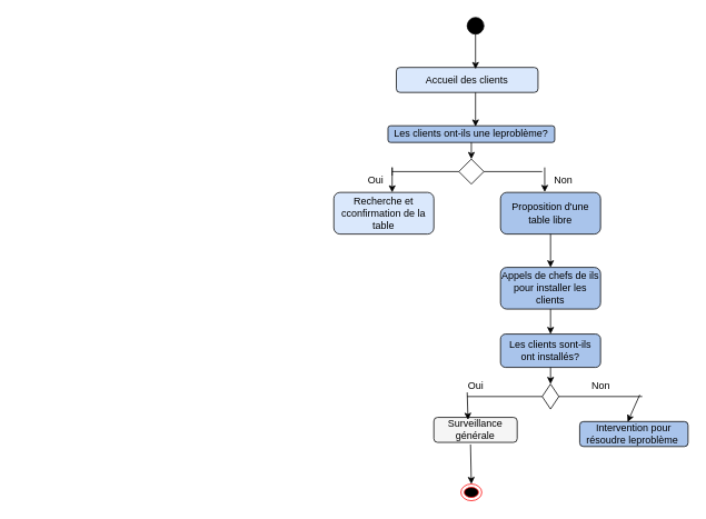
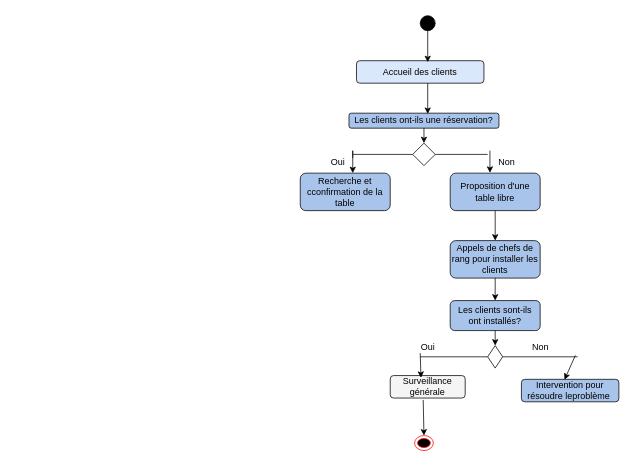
  <mxCell id="0" />
  <mxCell id="1" parent="0" />
  <mxCell id="2" value="&lt;div&gt;&lt;div&gt;&lt;br&gt;&lt;/div&gt;&lt;/div&gt;" style="text;html=1;align=center;verticalAlign=middle;resizable=0;points=[];autosize=1;strokeColor=none;fillColor=none;" vertex="1" parent="1"><mxGeometry x="20" y="248" width="20" height="30" as="geometry" /></mxCell>
  <mxCell id="3" value="Accueil des clients" style="rounded=1;whiteSpace=wrap;html=1;fillColor=#dae8fc;" vertex="1" parent="1"><mxGeometry x="475" y="80" width="170" height="30" as="geometry" /></mxCell>
- <mxCell id="4" value="Les clients ont-ils une leproblème?" style="rounded=1;whiteSpace=wrap;html=1;fillColor=#A9C4EB;" vertex="1" parent="1"><mxGeometry x="465" y="150" width="200" height="20" as="geometry" /></mxCell>
- <mxCell id="5" value="Recherche et cconfirmation de la table" style="rounded=1;whiteSpace=wrap;html=1;fillColor=#dae8fc;" vertex="1" parent="1"><mxGeometry x="400" y="230" width="120" height="50" as="geometry" /></mxCell>
+ <mxCell id="4" value="Les clients ont-ils une réservation?" style="rounded=1;whiteSpace=wrap;html=1;fillColor=#A9C4EB;" vertex="1" parent="1"><mxGeometry x="465" y="150" width="200" height="20" as="geometry" /></mxCell>
+ <mxCell id="5" value="Recherche et cconfirmation de la table" style="rounded=1;whiteSpace=wrap;html=1;fillColor=#A9C4EB;" vertex="1" parent="1"><mxGeometry x="400" y="230" width="120" height="50" as="geometry" /></mxCell>
  <mxCell id="6" value="Proposition d'une table libre" style="rounded=1;whiteSpace=wrap;html=1;fillColor=#A9C4EB;" vertex="1" parent="1"><mxGeometry x="600" y="230" width="120" height="50" as="geometry" /></mxCell>
  <mxCell id="7" value="" style="rhombus;whiteSpace=wrap;html=1;" vertex="1" parent="1"><mxGeometry x="550" y="190" width="30" height="30" as="geometry" /></mxCell>
  <mxCell id="8" value="" style="endArrow=none;html=1;rounded=0;exitX=1;exitY=0.5;exitDx=0;exitDy=0;" edge="1" parent="1" source="7"><mxGeometry width="50" height="50" relative="1" as="geometry"><mxPoint x="590" y="210" as="sourcePoint" /><mxPoint x="650" y="205" as="targetPoint" /></mxGeometry></mxCell>
  <mxCell id="9" value="" style="endArrow=none;html=1;rounded=0;entryX=0;entryY=0.5;entryDx=0;entryDy=0;" edge="1" parent="1" target="7"><mxGeometry width="50" height="50" relative="1" as="geometry"><mxPoint x="470" y="205" as="sourcePoint" /><mxPoint x="440" as="targetPoint" y="200" /></mxGeometry></mxCell>
  <mxCell id="10" value="" style="endArrow=classic;html=1;rounded=0;" edge="1" parent="1"><mxGeometry width="50" height="50" relative="1" as="geometry"><mxPoint x="470" y="210" as="sourcePoint" /><mxPoint x="470" y="230" as="targetPoint" /><Array as="points"><mxPoint x="470" y="200" /><mxPoint x="470" y="210" /></Array></mxGeometry></mxCell>
  <mxCell id="11" value="" style="endArrow=classic;html=1;rounded=0;entryX=0.442;entryY=-0.01;entryDx=0;entryDy=0;entryPerimeter=0;" edge="1" parent="1" target="6"><mxGeometry width="50" height="50" relative="1" as="geometry"><mxPoint x="653" as="sourcePoint" y="200" /><mxPoint x="690" y="160" as="targetPoint" /></mxGeometry></mxCell>
- <mxCell id="12" value="Appels de chefs de ils pour installer les clients" style="rounded=1;whiteSpace=wrap;html=1;fillColor=#A9C4EB;" vertex="1" parent="1"><mxGeometry x="600" y="320" width="120" height="50" as="geometry" /></mxCell>
+ <mxCell id="12" value="Appels de chefs de rang pour installer les clients" style="rounded=1;whiteSpace=wrap;html=1;fillColor=#A9C4EB;" vertex="1" parent="1"><mxGeometry x="600" y="320" width="120" height="50" as="geometry" /></mxCell>
  <mxCell id="13" value="Les clients sont-ils ont installés?" style="rounded=1;whiteSpace=wrap;html=1;fillColor=#A9C4EB;" vertex="1" parent="1"><mxGeometry x="600" y="400" width="120" height="40" as="geometry" /></mxCell>
  <mxCell id="14" value="Surveillance générale" style="rounded=1;whiteSpace=wrap;html=1;fillColor=#f5f5f5;" vertex="1" parent="1"><mxGeometry x="520" y="500" width="100" height="30" as="geometry" /></mxCell>
  <mxCell id="15" value="Intervention pour résoudre leproblème&amp;nbsp;" style="rounded=1;whiteSpace=wrap;html=1;fillColor=#A9C4EB;" vertex="1" parent="1"><mxGeometry x="695" y="505" width="130" height="30" as="geometry" /></mxCell>
  <mxCell id="16" value="" style="rhombus;whiteSpace=wrap;html=1;" vertex="1" parent="1"><mxGeometry x="650" y="460" width="20" height="30" as="geometry" /></mxCell>
  <mxCell id="17" value="" style="endArrow=classic;html=1;rounded=0;entryX=0.5;entryY=0;entryDx=0;entryDy=0;" edge="1" parent="1" target="16"><mxGeometry width="50" height="50" relative="1" as="geometry"><mxPoint x="660" y="440" as="sourcePoint" /><mxPoint x="710" y="390" as="targetPoint" /></mxGeometry></mxCell>
  <mxCell id="18" value="" style="endArrow=classic;html=1;rounded=0;exitX=1;exitY=0.5;exitDx=0;exitDy=0;entryX=0.442;entryY=0.017;entryDx=0;entryDy=0;entryPerimeter=0;" edge="1" parent="1" target="15"><mxGeometry width="50" height="50" relative="1" as="geometry"><mxPoint x="767" y="473" as="sourcePoint" /><mxPoint x="837" y="428" as="targetPoint" /></mxGeometry></mxCell>
  <mxCell id="19" value="" style="endArrow=classic;html=1;rounded=0;entryX=0.41;entryY=0.1;entryDx=0;entryDy=0;entryPerimeter=0;" edge="1" parent="1" target="14"><mxGeometry width="50" height="50" relative="1" as="geometry"><mxPoint x="560" y="470" as="sourcePoint" /><mxPoint x="360" y="430" as="targetPoint" /></mxGeometry></mxCell>
  <mxCell id="20" value="" style="endArrow=none;html=1;rounded=0;exitX=1;exitY=0.5;exitDx=0;exitDy=0;" edge="1" parent="1" source="16"><mxGeometry width="50" height="50" relative="1" as="geometry"><mxPoint x="690" y="480" as="sourcePoint" /><mxPoint x="770" y="475" as="targetPoint" /></mxGeometry></mxCell>
  <mxCell id="21" value="" style="endArrow=none;html=1;rounded=0;entryX=0;entryY=0.5;entryDx=0;entryDy=0;" edge="1" parent="1" target="16"><mxGeometry width="50" height="50" relative="1" as="geometry"><mxPoint x="560" y="475" as="sourcePoint" /><mxPoint x="650" y="470" as="targetPoint" /></mxGeometry></mxCell>
  <mxCell id="22" value="" style="ellipse;html=1;shape=endState;fillColor=#000000;strokeColor=#ff0000;" vertex="1" parent="1"><mxGeometry x="552.5" y="580" width="25" height="20" as="geometry" /></mxCell>
  <mxCell id="23" value="" style="endArrow=classic;html=1;rounded=0;entryX=0.5;entryY=0;entryDx=0;entryDy=0;exitX=0.44;exitY=1.083;exitDx=0;exitDy=0;exitPerimeter=0;" edge="1" parent="1" source="14" target="22"><mxGeometry width="50" height="50" relative="1" as="geometry"><mxPoint x="570" y="550" as="sourcePoint" /><mxPoint x="620" y="500" as="targetPoint" /></mxGeometry></mxCell>
  <mxCell id="24" value="" style="ellipse;whiteSpace=wrap;html=1;aspect=fixed;fillColor=#000000;" vertex="1" parent="1"><mxGeometry x="560" y="20" width="20" height="20" as="geometry" /></mxCell>
  <mxCell id="25" value="" style="endArrow=classic;html=1;rounded=0;exitX=0.5;exitY=1;exitDx=0;exitDy=0;" edge="1" parent="1" source="24"><mxGeometry width="50" height="50" relative="1" as="geometry"><mxPoint x="560" y="60" as="sourcePoint" /><mxPoint x="570" y="82" as="targetPoint" /></mxGeometry></mxCell>
  <mxCell id="26" value="" style="endArrow=classic;html=1;rounded=0;" edge="1" parent="1"><mxGeometry width="50" height="50" relative="1" as="geometry"><mxPoint x="570" y="110" as="sourcePoint" /><mxPoint x="570" y="151" as="targetPoint" /></mxGeometry></mxCell>
  <mxCell id="27" value="" style="endArrow=classic;html=1;rounded=0;exitX=0.5;exitY=1;exitDx=0;exitDy=0;entryX=0.5;entryY=0;entryDx=0;entryDy=0;" edge="1" parent="1" source="4" target="7"><mxGeometry width="50" height="50" relative="1" as="geometry"><mxPoint x="600" y="190" as="sourcePoint" /><mxPoint x="650" y="140" as="targetPoint" /></mxGeometry></mxCell>
  <mxCell id="28" value="" style="endArrow=classic;html=1;rounded=0;entryX=0.5;entryY=0;entryDx=0;entryDy=0;" edge="1" parent="1" target="12"><mxGeometry width="50" height="50" relative="1" as="geometry"><mxPoint x="660" y="280" as="sourcePoint" /><mxPoint x="710" y="230" as="targetPoint" /></mxGeometry></mxCell>
  <mxCell id="29" value="" style="endArrow=classic;html=1;rounded=0;" edge="1" parent="1" target="13"><mxGeometry width="50" height="50" relative="1" as="geometry"><mxPoint x="660" y="370" as="sourcePoint" /><mxPoint x="710" y="320" as="targetPoint" /></mxGeometry></mxCell>
  <mxCell id="30" value="Non" style="text;html=1;align=center;verticalAlign=middle;resizable=0;points=[];autosize=1;strokeColor=none;fillColor=none;" vertex="1" parent="1"><mxGeometry x="650" width="50" height="30" as="geometry" y="200" /></mxCell>
  <mxCell id="31" value="Oui" style="text;html=1;align=center;verticalAlign=middle;resizable=0;points=[];autosize=1;strokeColor=none;fillColor=none;" vertex="1" parent="1"><mxGeometry x="430" width="40" height="30" as="geometry" y="200" /></mxCell>
  <mxCell id="32" value="Oui" style="text;html=1;align=center;verticalAlign=middle;resizable=0;points=[];autosize=1;strokeColor=none;fillColor=none;" vertex="1" parent="1"><mxGeometry x="550" y="448" width="40" height="30" as="geometry" /></mxCell>
  <mxCell id="33" value="Non" style="text;html=1;align=center;verticalAlign=middle;resizable=0;points=[];autosize=1;strokeColor=none;fillColor=none;" vertex="1" parent="1"><mxGeometry x="695" y="448" width="50" height="30" as="geometry" /></mxCell>
